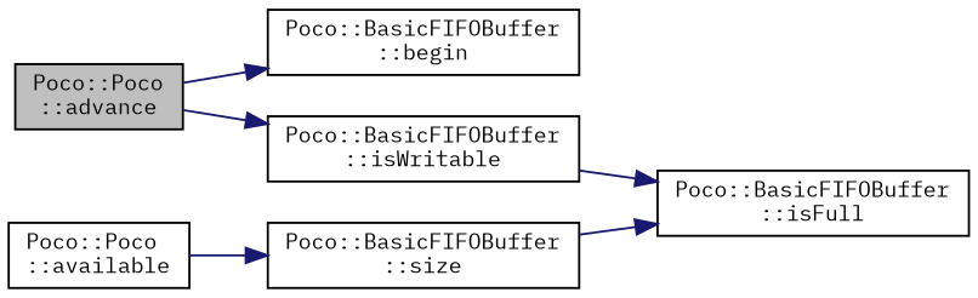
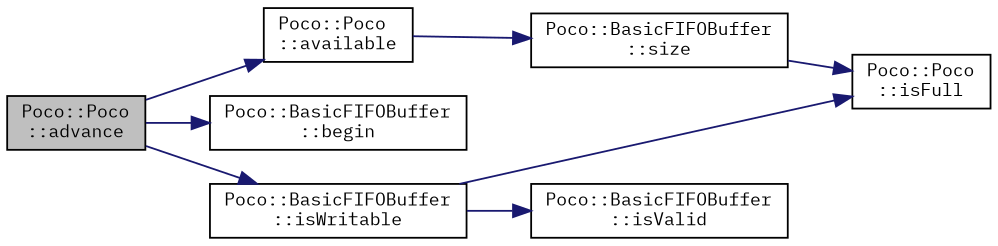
  digraph {
    fontname="IBM Plex Mono"
    rankdir=LR
    node [color=black fillcolor=white fontname="IBM Plex Mono" fontsize=10 shape=record style=filled]
    edge [color=midnightblue fontname="IBM Plex Mono" fontsize=10 labelfontname=Helvetica labelfontsize=10 style=solid]
    n1 [fillcolor=grey75 fontcolor=black height=0.2 label="Poco::Poco\l::advance" width=0.4]
    n2 [height=0.2 label="Poco::Poco\l::available" width=0.4]
    n3 [height=0.2 label="Poco::BasicFIFOBuffer\l::begin" width=0.4]
    n4 [height=0.2 label="Poco::BasicFIFOBuffer\l::isWritable" width=0.4]
    n5 [height=0.2 label="Poco::BasicFIFOBuffer\l::size" width=0.4]
-   n6 [height=0.2 label="Poco::BasicFIFOBuffer\l::isFull" width=0.4]
+   n6 [height=0.2 label="Poco::Poco\l::isFull" width=0.4]
+   n7 [height=0.2 label="Poco::BasicFIFOBuffer\l::isValid" width=0.4]
+   n1 -> n2
    n1 -> n3
    n1 -> n4
    n2 -> n5
    n4 -> n6
+   n4 -> n7
    n5 -> n6
  }
